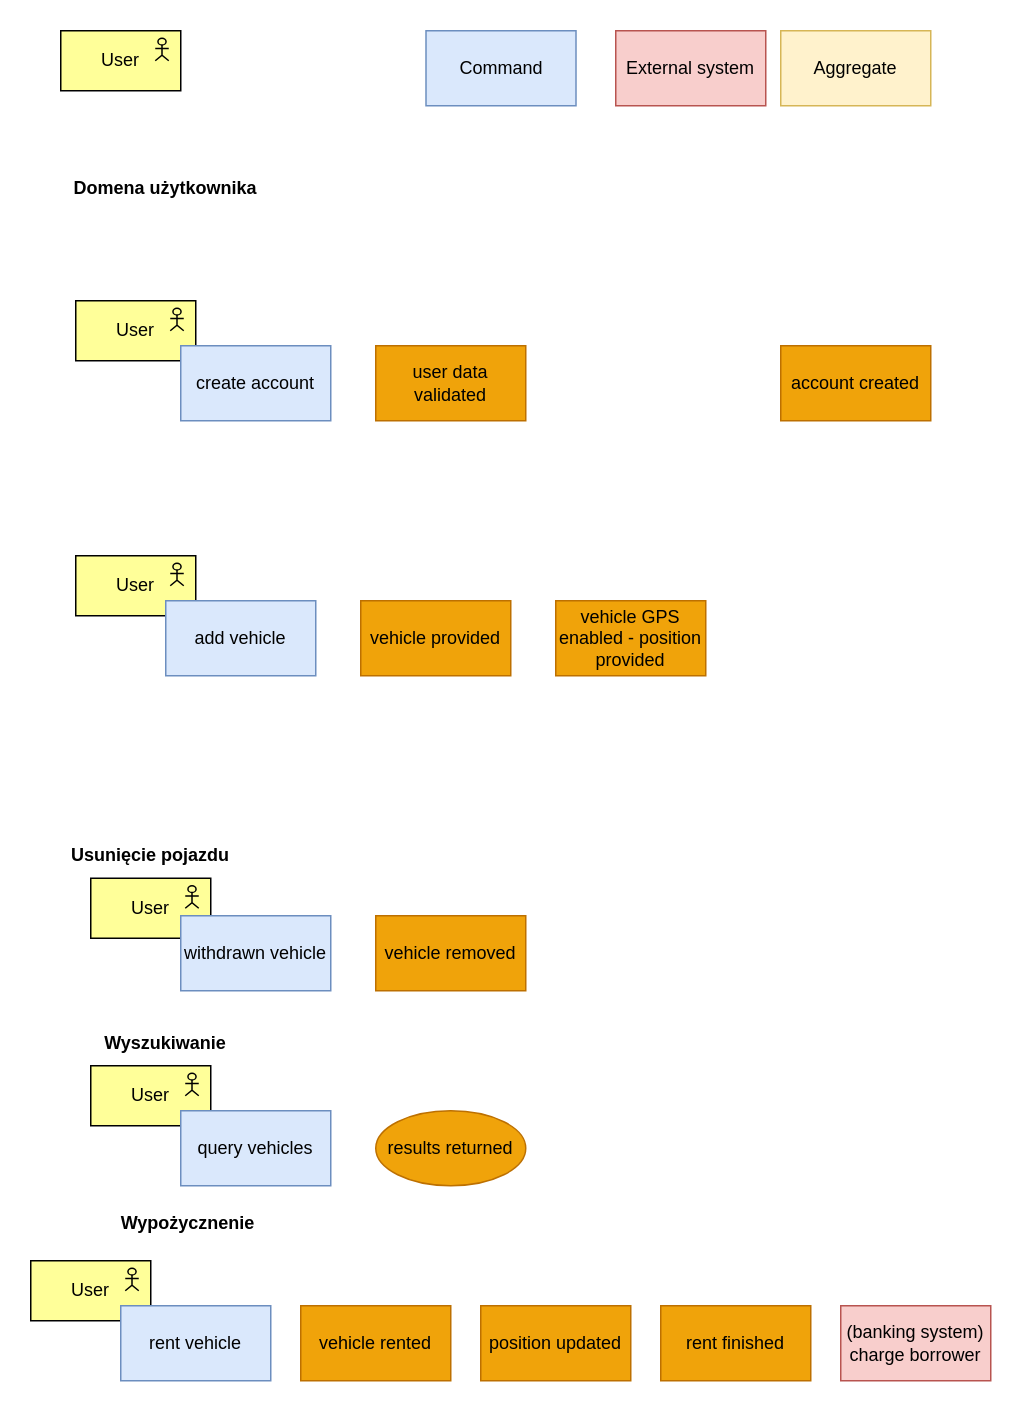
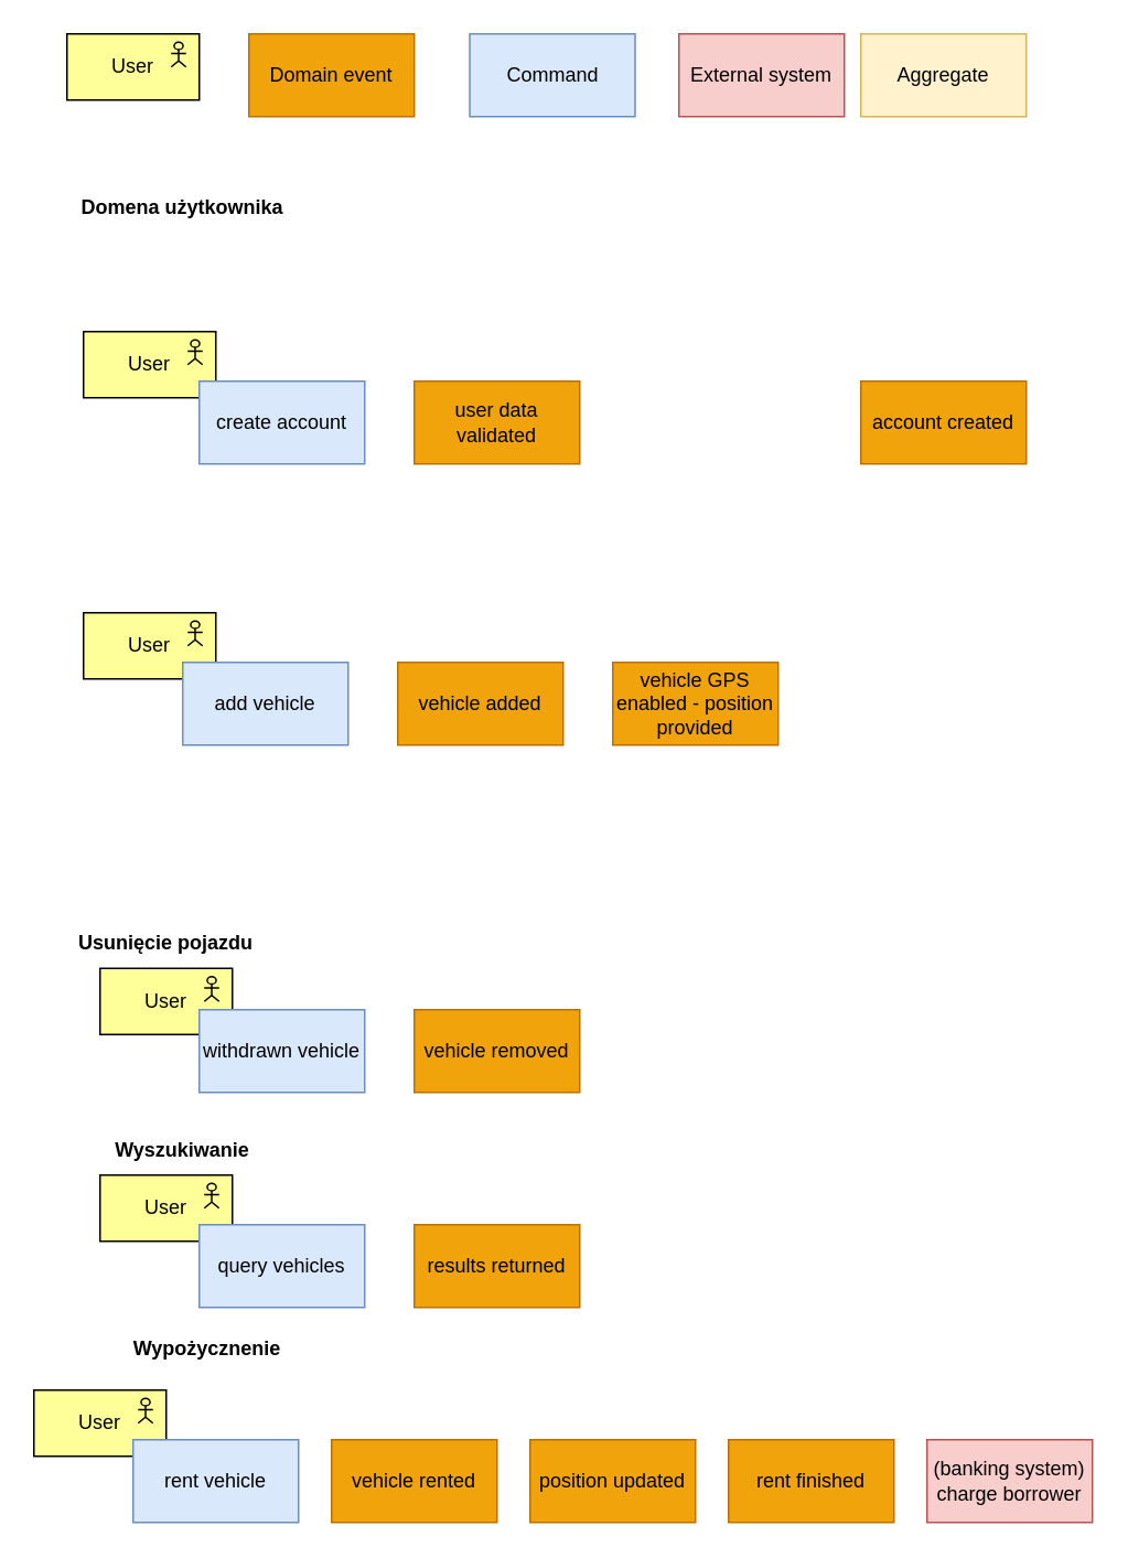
  <mxCell id="0" />
  <mxCell id="1" parent="0" />
  <mxCell id="2" value="User" style="html=1;outlineConnect=0;whiteSpace=wrap;fillColor=#ffff99;shape=mxgraph.archimate3.application;appType=actor;archiType=square;" vertex="1" parent="1"><mxGeometry x="50" y="200" width="80" height="40" as="geometry" /></mxCell>
+ <mxCell id="3" value="Domain event" style="rounded=0;whiteSpace=wrap;html=1;fillColor=#f0a30a;fontColor=#000000;strokeColor=#BD7000;" vertex="1" parent="1"><mxGeometry x="150" y="20" width="100" height="50" as="geometry" /></mxCell>
  <mxCell id="4" value="User" style="html=1;outlineConnect=0;whiteSpace=wrap;fillColor=#ffff99;shape=mxgraph.archimate3.application;appType=actor;archiType=square;" vertex="1" parent="1"><mxGeometry x="40" y="20" width="80" height="40" as="geometry" /></mxCell>
  <mxCell id="5" value="Command" style="rounded=0;whiteSpace=wrap;html=1;fillColor=#dae8fc;strokeColor=#6c8ebf;" vertex="1" parent="1"><mxGeometry x="283.5" y="20" width="100" height="50" as="geometry" /></mxCell>
  <mxCell id="6" value="External system" style="rounded=0;whiteSpace=wrap;html=1;fillColor=#f8cecc;strokeColor=#b85450;" vertex="1" parent="1"><mxGeometry x="410" y="20" width="100" height="50" as="geometry" /></mxCell>
  <mxCell id="7" value="Aggregate" style="rounded=0;whiteSpace=wrap;html=1;fillColor=#fff2cc;strokeColor=#d6b656;" vertex="1" parent="1"><mxGeometry x="520" y="20" width="100" height="50" as="geometry" /></mxCell>
  <mxCell id="8" value="create account" style="rounded=0;whiteSpace=wrap;html=1;fillColor=#dae8fc;strokeColor=#6c8ebf;" vertex="1" parent="1"><mxGeometry x="120" y="230" width="100" height="50" as="geometry" /></mxCell>
  <mxCell id="9" value="user data validated" style="rounded=0;whiteSpace=wrap;html=1;fillColor=#f0a30a;fontColor=#000000;strokeColor=#BD7000;" vertex="1" parent="1"><mxGeometry x="250" y="230" width="100" height="50" as="geometry" /></mxCell>
  <mxCell id="10" value="account created" style="rounded=0;whiteSpace=wrap;html=1;fillColor=#f0a30a;fontColor=#000000;strokeColor=#BD7000;" vertex="1" parent="1"><mxGeometry x="520" y="230" width="100" height="50" as="geometry" /></mxCell>
  <mxCell id="11" value="Domena użytkownika" style="text;html=1;strokeColor=none;fillColor=none;align=center;verticalAlign=middle;whiteSpace=wrap;rounded=0;fontStyle=1" vertex="1" parent="1"><mxGeometry x="40" y="110" width="140" height="30" as="geometry" /></mxCell>
  <mxCell id="12" value="User" style="html=1;outlineConnect=0;whiteSpace=wrap;fillColor=#ffff99;shape=mxgraph.archimate3.application;appType=actor;archiType=square;" vertex="1" parent="1"><mxGeometry x="50" y="370" width="80" height="40" as="geometry" /></mxCell>
  <mxCell id="13" value="add vehicle" style="rounded=0;whiteSpace=wrap;html=1;fillColor=#dae8fc;strokeColor=#6c8ebf;" vertex="1" parent="1"><mxGeometry x="110" y="400" width="100" height="50" as="geometry" /></mxCell>
- <mxCell id="14" value="vehicle provided" style="rounded=0;whiteSpace=wrap;html=1;fillColor=#f0a30a;fontColor=#000000;strokeColor=#BD7000;" vertex="1" parent="1"><mxGeometry x="240" y="400" width="100" height="50" as="geometry" /></mxCell>
+ <mxCell id="14" value="vehicle added" style="rounded=0;whiteSpace=wrap;html=1;fillColor=#f0a30a;fontColor=#000000;strokeColor=#BD7000;" vertex="1" parent="1"><mxGeometry x="240" y="400" width="100" height="50" as="geometry" /></mxCell>
  <mxCell id="15" value="vehicle GPS enabled - position provided" style="rounded=0;whiteSpace=wrap;html=1;fillColor=#f0a30a;fontColor=#000000;strokeColor=#BD7000;" vertex="1" parent="1"><mxGeometry x="370" y="400" width="100" height="50" as="geometry" /></mxCell>
  <mxCell id="16" value="Usunięcie pojazdu" style="text;html=1;strokeColor=none;fillColor=none;align=center;verticalAlign=middle;whiteSpace=wrap;rounded=0;fontStyle=1" vertex="1" parent="1"><mxGeometry x="30" y="555" width="140" height="30" as="geometry" /></mxCell>
  <mxCell id="17" value="User" style="html=1;outlineConnect=0;whiteSpace=wrap;fillColor=#ffff99;shape=mxgraph.archimate3.application;appType=actor;archiType=square;" vertex="1" parent="1"><mxGeometry x="60" y="585" width="80" height="40" as="geometry" /></mxCell>
  <mxCell id="18" value="withdrawn vehicle" style="rounded=0;whiteSpace=wrap;html=1;fillColor=#dae8fc;strokeColor=#6c8ebf;" vertex="1" parent="1"><mxGeometry x="120" y="610" width="100" height="50" as="geometry" /></mxCell>
  <mxCell id="19" value="vehicle removed" style="rounded=0;whiteSpace=wrap;html=1;fillColor=#f0a30a;fontColor=#000000;strokeColor=#BD7000;" vertex="1" parent="1"><mxGeometry x="250" y="610" width="100" height="50" as="geometry" /></mxCell>
  <mxCell id="20" value="Wypożycznenie" style="text;html=1;strokeColor=none;fillColor=none;align=center;verticalAlign=middle;whiteSpace=wrap;rounded=0;fontStyle=1" vertex="1" parent="1"><mxGeometry x="55" y="800" width="140" height="30" as="geometry" /></mxCell>
  <mxCell id="21" value="User" style="html=1;outlineConnect=0;whiteSpace=wrap;fillColor=#ffff99;shape=mxgraph.archimate3.application;appType=actor;archiType=square;" vertex="1" parent="1"><mxGeometry x="20" y="840" width="80" height="40" as="geometry" /></mxCell>
  <mxCell id="22" value="rent vehicle" style="rounded=0;whiteSpace=wrap;html=1;fillColor=#dae8fc;strokeColor=#6c8ebf;" vertex="1" parent="1"><mxGeometry x="80" y="870" width="100" height="50" as="geometry" /></mxCell>
  <mxCell id="23" value="Wyszukiwanie" style="text;html=1;strokeColor=none;fillColor=none;align=center;verticalAlign=middle;whiteSpace=wrap;rounded=0;fontStyle=1" vertex="1" parent="1"><mxGeometry x="40" y="680" width="140" height="30" as="geometry" /></mxCell>
  <mxCell id="24" value="User" style="html=1;outlineConnect=0;whiteSpace=wrap;fillColor=#ffff99;shape=mxgraph.archimate3.application;appType=actor;archiType=square;" vertex="1" parent="1"><mxGeometry x="60" y="710" width="80" height="40" as="geometry" /></mxCell>
  <mxCell id="25" value="query vehicles" style="rounded=0;whiteSpace=wrap;html=1;fillColor=#dae8fc;strokeColor=#6c8ebf;" vertex="1" parent="1"><mxGeometry x="120" y="740" width="100" height="50" as="geometry" /></mxCell>
- <mxCell id="26" value="results returned" style="ellipse;whiteSpace=wrap;html=1;fillColor=#f0a30a;fontColor=#000000;strokeColor=#BD7000;" vertex="1" parent="1"><mxGeometry x="250" y="740" width="100" height="50" as="geometry" /></mxCell>
+ <mxCell id="26" value="results returned" style="rounded=0;whiteSpace=wrap;html=1;fillColor=#f0a30a;fontColor=#000000;strokeColor=#BD7000;" vertex="1" parent="1"><mxGeometry x="250" y="740" width="100" height="50" as="geometry" /></mxCell>
  <mxCell id="27" value="vehicle rented" style="rounded=0;whiteSpace=wrap;html=1;fillColor=#f0a30a;fontColor=#000000;strokeColor=#BD7000;" vertex="1" parent="1"><mxGeometry x="200" y="870" width="100" height="50" as="geometry" /></mxCell>
  <mxCell id="28" value="position updated" style="rounded=0;whiteSpace=wrap;html=1;fillColor=#f0a30a;fontColor=#000000;strokeColor=#BD7000;" vertex="1" parent="1"><mxGeometry x="320" y="870" width="100" height="50" as="geometry" /></mxCell>
  <mxCell id="29" value="rent finished" style="rounded=0;whiteSpace=wrap;html=1;fillColor=#f0a30a;fontColor=#000000;strokeColor=#BD7000;" vertex="1" parent="1"><mxGeometry x="440" y="870" width="100" height="50" as="geometry" /></mxCell>
  <mxCell id="30" value="(banking system)&lt;br&gt;charge borrower" style="rounded=0;whiteSpace=wrap;html=1;fillColor=#f8cecc;strokeColor=#b85450;" vertex="1" parent="1"><mxGeometry x="560" y="870" width="100" height="50" as="geometry" /></mxCell>
